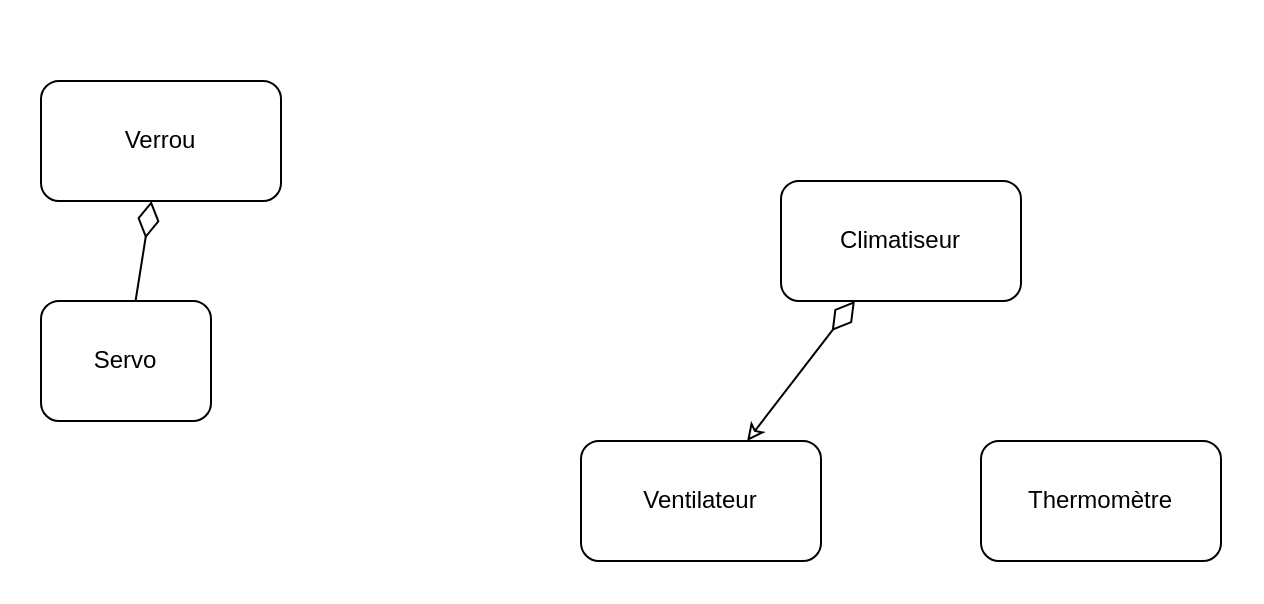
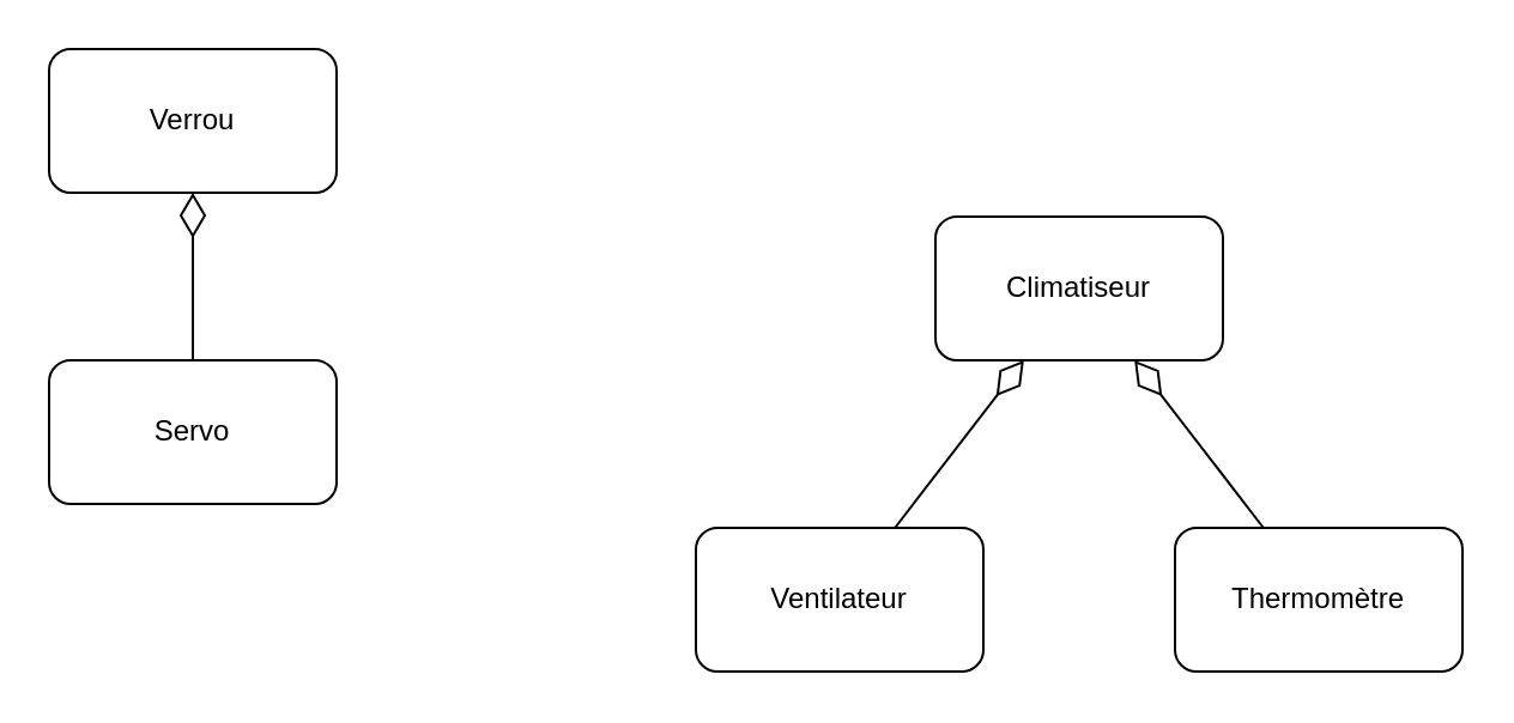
  <mxCell id="0" />
  <mxCell id="1" parent="0" />
- <mxCell id="2" value="Servo" style="rounded=1;whiteSpace=wrap;html=1;" vertex="1" parent="1"><mxGeometry x="20" y="150" width="85" height="60" as="geometry" /></mxCell>
- <mxCell id="3" value="Verrou" style="rounded=1;whiteSpace=wrap;html=1;" vertex="1" parent="1"><mxGeometry x="20" y="40" width="120" height="60" as="geometry" /></mxCell>
- <mxCell id="4" value="" style="rounded=0;orthogonalLoop=1;jettySize=auto;html=1;endArrow=classic;endFill=0;startArrow=diamondThin;startFill=0;endSize=6;sourcePerimeterSpacing=0;startSize=16;" edge="1" parent="1" source="5" target="6"><mxGeometry relative="1" as="geometry" /></mxCell>
+ <mxCell id="2" value="Servo" style="rounded=1;whiteSpace=wrap;html=1;" vertex="1" parent="1"><mxGeometry x="20" y="150" width="120" height="60" as="geometry" /></mxCell>
+ <mxCell id="3" value="Verrou" style="rounded=1;whiteSpace=wrap;html=1;" vertex="1" parent="1"><mxGeometry x="20" y="20" width="120" height="60" as="geometry" /></mxCell>
+ <mxCell id="4" value="" style="rounded=0;orthogonalLoop=1;jettySize=auto;html=1;endArrow=none;endFill=0;startArrow=diamondThin;startFill=0;endSize=6;sourcePerimeterSpacing=0;startSize=16;" edge="1" parent="1" source="5" target="6"><mxGeometry relative="1" as="geometry" /></mxCell>
  <mxCell id="5" value="Climatiseur" style="rounded=1;whiteSpace=wrap;html=1;" vertex="1" parent="1"><mxGeometry x="390" y="90" width="120" height="60" as="geometry" /></mxCell>
  <mxCell id="6" value="Ventilateur" style="rounded=1;whiteSpace=wrap;html=1;" vertex="1" parent="1"><mxGeometry x="290" y="220" width="120" height="60" as="geometry" /></mxCell>
  <mxCell id="7" value="" style="rounded=0;orthogonalLoop=1;jettySize=auto;html=1;endArrow=none;endFill=0;startArrow=diamondThin;startFill=0;endSize=6;sourcePerimeterSpacing=0;startSize=16;" edge="1" parent="1" source="3" target="2"><mxGeometry relative="1" as="geometry"><mxPoint x="407" y="90" as="sourcePoint" /><mxPoint x="353" y="160" as="targetPoint" /></mxGeometry></mxCell>
+ <mxCell id="8" value="" style="rounded=0;orthogonalLoop=1;jettySize=auto;html=1;endArrow=none;endFill=0;startArrow=diamondThin;startFill=0;endSize=6;sourcePerimeterSpacing=0;startSize=16;" edge="1" parent="1" source="5" target="9"><mxGeometry relative="1" as="geometry"><mxPoint x="437" y="160" as="sourcePoint" /><mxPoint x="383" y="230" as="targetPoint" /></mxGeometry></mxCell>
  <mxCell id="9" value="Thermomètre" style="rounded=1;whiteSpace=wrap;html=1;" vertex="1" parent="1"><mxGeometry x="490" y="220" width="120" height="60" as="geometry" /></mxCell>
